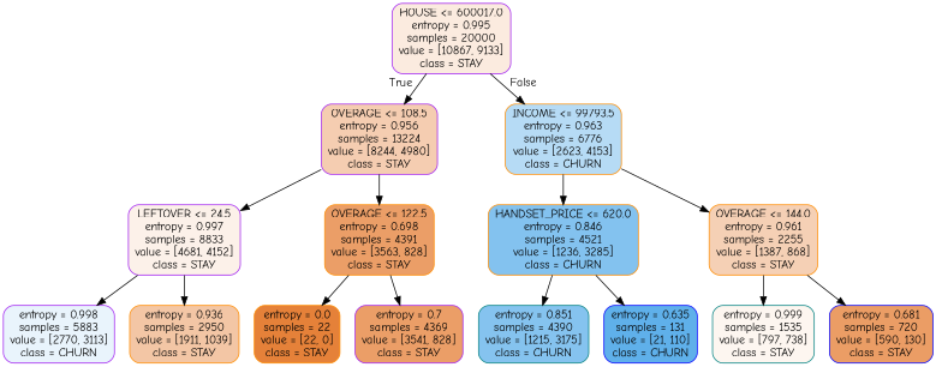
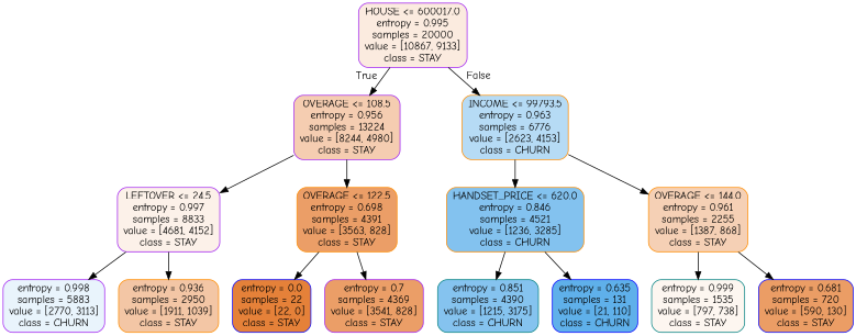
  digraph {
    fontname="Comic Neue"
    node [color=darkorange fillcolor="#eb9e67" fontname="Comic Neue" shape=box style="filled, rounded"]
    edge [fontname="Comic Neue"]
    n1 [color=purple fillcolor="#fbebdf" label="HOUSE <= 600017.0\nentropy = 0.995\nsamples = 20000\nvalue = [10867, 9133]\nclass = STAY"]
    n2 [color=purple fillcolor="#f5cdb1" label="OVERAGE <= 108.5\nentropy = 0.956\nsamples = 13224\nvalue = [8244, 4980]\nclass = STAY"]
    n3 [fillcolor="#b6dbf5" label="INCOME <= 99793.5\nentropy = 0.963\nsamples = 6776\nvalue = [2623, 4153]\nclass = CHURN"]
    n4 [color=purple fillcolor="#fcf1e9" label="LEFTOVER <= 24.5\nentropy = 0.997\nsamples = 8833\nvalue = [4681, 4152]\nclass = STAY"]
    n5 [label="OVERAGE <= 122.5\nentropy = 0.698\nsamples = 4391\nvalue = [3563, 828]\nclass = STAY"]
    n6 [color=purple fillcolor="#e9f4fc" label="entropy = 0.998\nsamples = 5883\nvalue = [2770, 3113]\nclass = CHURN"]
    n7 [fillcolor="#f3c6a5" label="entropy = 0.936\nsamples = 2950\nvalue = [1911, 1039]\nclass = STAY"]
-   n8 [fillcolor="#e58139" label="entropy = 0.0\nsamples = 22\nvalue = [22, 0]\nclass = STAY"]
+   n8 [color=blue fillcolor="#e58139" label="entropy = 0.0\nsamples = 22\nvalue = [22, 0]\nclass = STAY"]
    n9 [color=purple label="entropy = 0.7\nsamples = 4369\nvalue = [3541, 828]\nclass = STAY"]
    n10 [fillcolor="#83c2ef" label="HANDSET_PRICE <= 620.0\nentropy = 0.846\nsamples = 4521\nvalue = [1236, 3285]\nclass = CHURN"]
    n11 [fillcolor="#f5d0b5" label="OVERAGE <= 144.0\nentropy = 0.961\nsamples = 2255\nvalue = [1387, 868]\nclass = STAY"]
    n12 [color=teal fillcolor="#85c3ef" label="entropy = 0.851\nsamples = 4390\nvalue = [1215, 3175]\nclass = CHURN"]
    n13 [color=blue fillcolor="#5fb0ea" label="entropy = 0.635\nsamples = 131\nvalue = [21, 110]\nclass = CHURN"]
    n14 [color=teal fillcolor="#fdf6f0" label="entropy = 0.999\nsamples = 1535\nvalue = [797, 738]\nclass = STAY"]
    n15 [color=blue fillcolor="#eb9d65" label="entropy = 0.681\nsamples = 720\nvalue = [590, 130]\nclass = STAY"]
    n1 -> n2 [headlabel=True labelangle=45 labeldistance=2.5]
    n1 -> n3 [headlabel=False labelangle=-45 labeldistance=2.5]
    n2 -> n4
    n2 -> n5
    n3 -> n10
    n3 -> n11
    n4 -> n6
    n4 -> n7
    n5 -> n8
    n5 -> n9
    n10 -> n12
    n10 -> n13
    n11 -> n14
    n11 -> n15
  }
